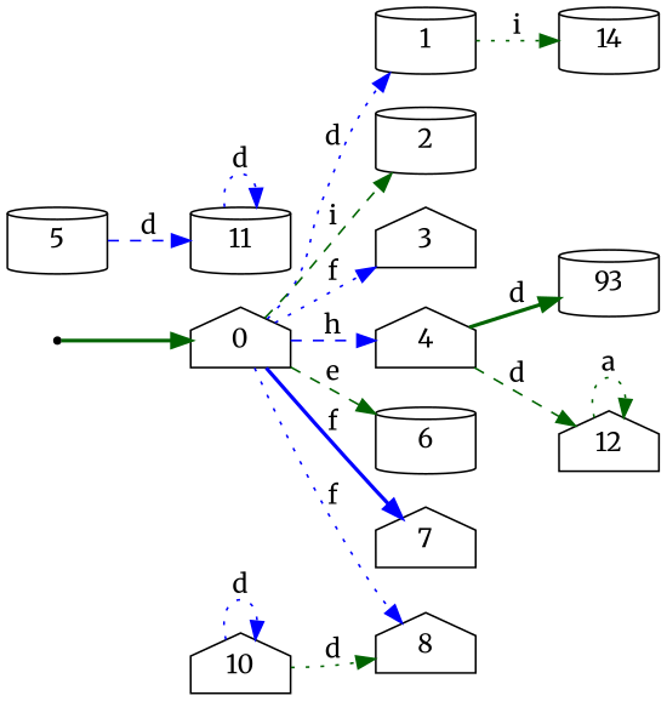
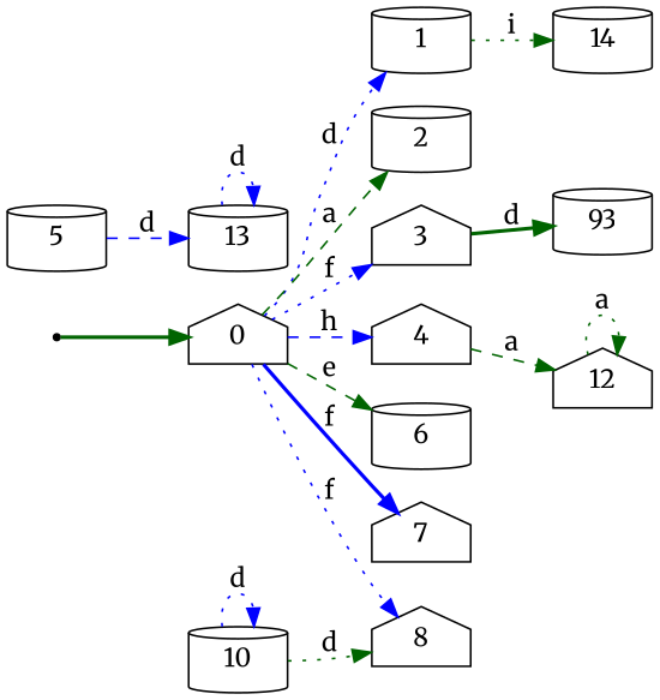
  digraph {
    fontname=Merriweather
    rankdir=LR
    node [fontname=Merriweather shape=cylinder]
    edge [color=darkgreen fontname=Merriweather style=dotted]
    dummy0 [shape=point]
    0 [shape=house]
    1
    2
    3 [shape=house]
    4 [shape=house]
    6
    7 [shape=house]
    8 [shape=house]
    14
    n11 [label=93]
    12 [shape=house]
    5
-   11
-   10 [shape=house]
+   11 [label=13]
+   10
    dummy0 -> 0 [style=bold]
    0 -> 1 [color=blue label=d]
-   0 -> 2 [label=i style=dashed]
+   0 -> 2 [label=a style=dashed]
    0 -> 3 [color=blue label=f]
    0 -> 4 [color=blue label=h style=dashed]
    0 -> 6 [label=e style=dashed]
    0 -> 7 [color=blue label=f style=bold]
    0 -> 8 [color=blue label=f]
    1 -> 14 [label=i]
-   4 -> n11 [label=d style=bold]
-   4 -> 12 [label=d style=dashed]
+   3 -> n11 [label=d style=bold]
+   4 -> 12 [label=a style=dashed]
    12 -> 12 [label=a]
    5 -> 11 [color=blue label=d style=dashed]
    11 -> 11 [color=blue label=d]
    10 -> 8 [label=d]
    10 -> 10 [color=blue label=d]
  }
